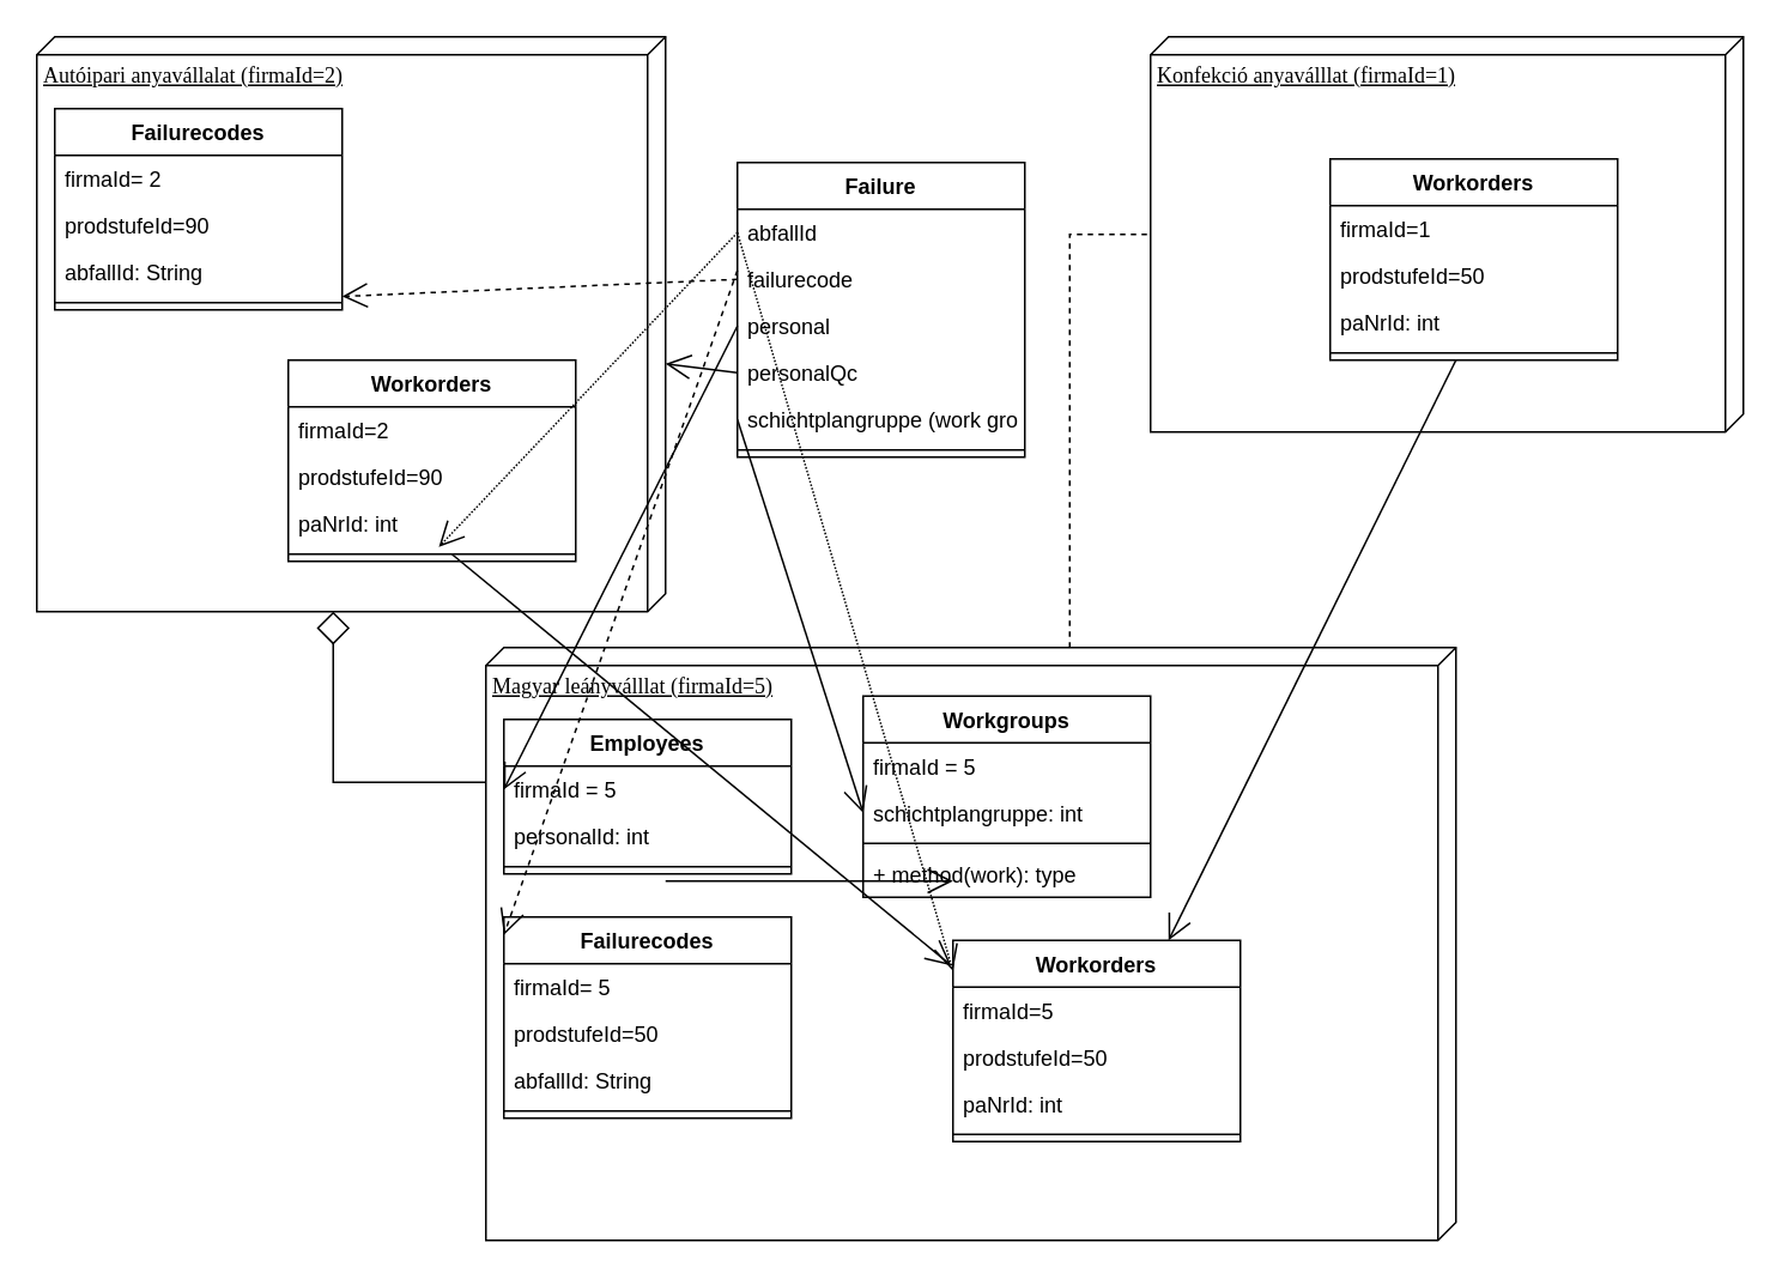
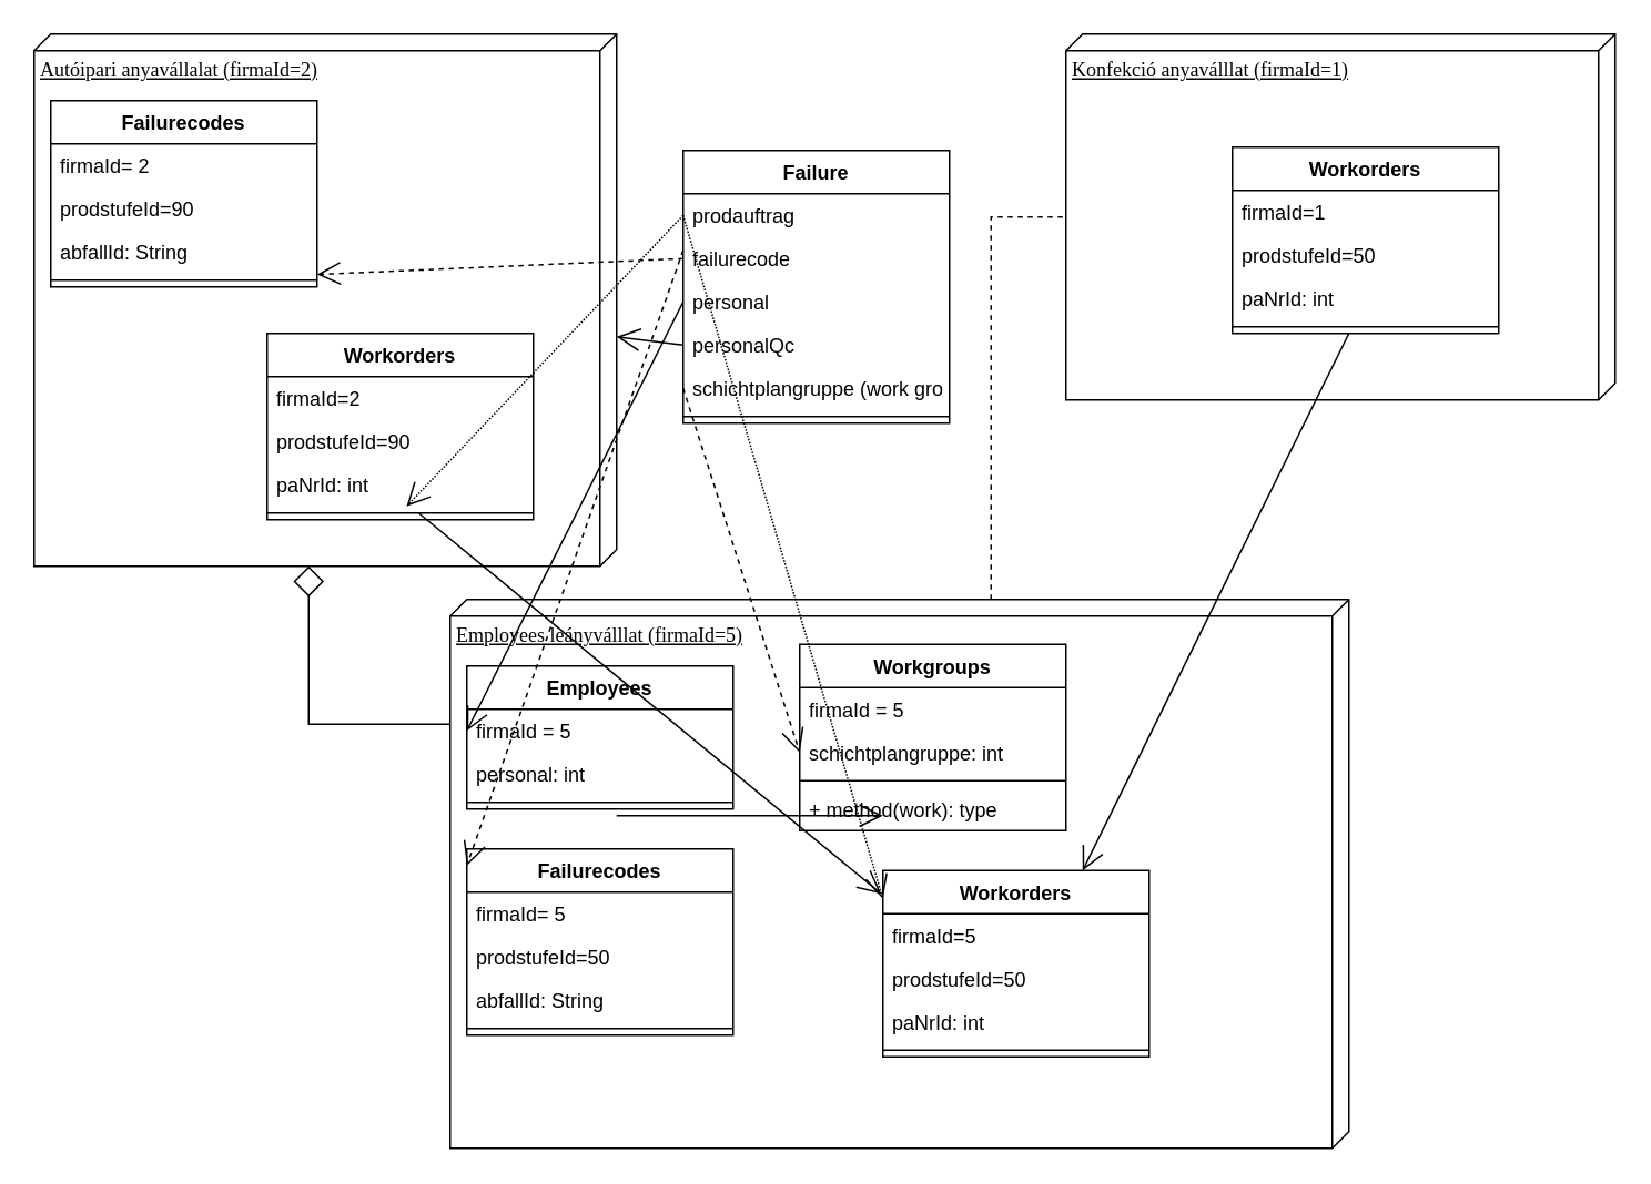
  <mxCell id="0" />
  <mxCell id="1" parent="0" />
  <mxCell id="2" value="Autóipari anyavállalat (firmaId=2)" style="verticalAlign=top;align=left;spacingTop=8;spacingLeft=2;spacingRight=12;shape=cube;size=10;direction=south;fontStyle=4;html=1;rounded=0;shadow=0;comic=0;labelBackgroundColor=none;strokeWidth=1;fontFamily=Verdana;fontSize=12" parent="1" vertex="1"><mxGeometry x="20" y="20" width="350" height="320" as="geometry" /></mxCell>
  <mxCell id="3" value="Konfekció anyaválllat (firmaId=1)" style="verticalAlign=top;align=left;spacingTop=8;spacingLeft=2;spacingRight=12;shape=cube;size=10;direction=south;fontStyle=4;html=1;rounded=0;shadow=0;comic=0;labelBackgroundColor=none;strokeWidth=1;fontFamily=Verdana;fontSize=12" parent="1" vertex="1"><mxGeometry x="640" y="20" width="330" height="220" as="geometry" /></mxCell>
- <mxCell id="4" value="Magyar leányválllat (firmaId=5)" style="verticalAlign=top;align=left;spacingTop=8;spacingLeft=2;spacingRight=12;shape=cube;size=10;direction=south;fontStyle=4;html=1;rounded=0;shadow=0;comic=0;labelBackgroundColor=none;strokeWidth=1;fontFamily=Verdana;fontSize=12" parent="1" vertex="1"><mxGeometry x="270" y="360" width="540" height="330" as="geometry" /></mxCell>
+ <mxCell id="4" value="Employees leányválllat (firmaId=5)" style="verticalAlign=top;align=left;spacingTop=8;spacingLeft=2;spacingRight=12;shape=cube;size=10;direction=south;fontStyle=4;html=1;rounded=0;shadow=0;comic=0;labelBackgroundColor=none;strokeWidth=1;fontFamily=Verdana;fontSize=12" parent="1" vertex="1"><mxGeometry x="270" y="360" width="540" height="330" as="geometry" /></mxCell>
  <mxCell id="5" style="edgeStyle=orthogonalEdgeStyle;rounded=0;html=1;labelBackgroundColor=none;startArrow=none;startFill=0;startSize=8;endArrow=none;endFill=0;endSize=16;fontFamily=Verdana;fontSize=12;dashed=1;" parent="1" source="4" target="3" edge="1"><mxGeometry relative="1" as="geometry"><Array as="points"><mxPoint x="595" y="435" /></Array></mxGeometry></mxCell>
  <mxCell id="6" style="edgeStyle=orthogonalEdgeStyle;rounded=0;html=1;labelBackgroundColor=none;startArrow=none;startFill=0;startSize=8;endArrow=diamond;endFill=0;endSize=16;fontFamily=Verdana;fontSize=12;" parent="1" source="4" target="2" edge="1"><mxGeometry relative="1" as="geometry"><Array as="points"><mxPoint x="185" y="435" /></Array></mxGeometry></mxCell>
  <mxCell id="7" value="Employees" style="swimlane;fontStyle=1;align=center;verticalAlign=top;childLayout=stackLayout;horizontal=1;startSize=26;horizontalStack=0;resizeParent=1;resizeParentMax=0;resizeLast=0;collapsible=1;marginBottom=0;" parent="1" vertex="1"><mxGeometry x="280" y="400" width="160" height="86" as="geometry" /></mxCell>
  <mxCell id="8" value="firmaId = 5" style="text;strokeColor=none;fillColor=none;align=left;verticalAlign=top;spacingLeft=4;spacingRight=4;overflow=hidden;rotatable=0;points=[[0,0.5],[1,0.5]];portConstraint=eastwest;" parent="7" vertex="1"><mxGeometry y="26" width="160" height="26" as="geometry" /></mxCell>
- <mxCell id="9" value="personalId: int" style="text;strokeColor=none;fillColor=none;align=left;verticalAlign=top;spacingLeft=4;spacingRight=4;overflow=hidden;rotatable=0;points=[[0,0.5],[1,0.5]];portConstraint=eastwest;" parent="7" vertex="1"><mxGeometry y="52" width="160" height="26" as="geometry" /></mxCell>
+ <mxCell id="9" value="personal: int" style="text;strokeColor=none;fillColor=none;align=left;verticalAlign=top;spacingLeft=4;spacingRight=4;overflow=hidden;rotatable=0;points=[[0,0.5],[1,0.5]];portConstraint=eastwest;" parent="7" vertex="1"><mxGeometry y="52" width="160" height="26" as="geometry" /></mxCell>
  <mxCell id="10" value="" style="line;strokeWidth=1;fillColor=none;align=left;verticalAlign=middle;spacingTop=-1;spacingLeft=3;spacingRight=3;rotatable=0;labelPosition=right;points=[];portConstraint=eastwest;" parent="7" vertex="1"><mxGeometry y="78" width="160" height="8" as="geometry" /></mxCell>
  <mxCell id="11" value="Workgroups" style="swimlane;fontStyle=1;align=center;verticalAlign=top;childLayout=stackLayout;horizontal=1;startSize=26;horizontalStack=0;resizeParent=1;resizeParentMax=0;resizeLast=0;collapsible=1;marginBottom=0;" parent="1" vertex="1"><mxGeometry x="480" y="387" width="160" height="112" as="geometry" /></mxCell>
  <mxCell id="12" value="firmaId = 5" style="text;strokeColor=none;fillColor=none;align=left;verticalAlign=top;spacingLeft=4;spacingRight=4;overflow=hidden;rotatable=0;points=[[0,0.5],[1,0.5]];portConstraint=eastwest;" parent="11" vertex="1"><mxGeometry y="26" width="160" height="26" as="geometry" /></mxCell>
  <mxCell id="13" value="schichtplangruppe: int" style="text;strokeColor=none;fillColor=none;align=left;verticalAlign=top;spacingLeft=4;spacingRight=4;overflow=hidden;rotatable=0;points=[[0,0.5],[1,0.5]];portConstraint=eastwest;" parent="11" vertex="1"><mxGeometry y="52" width="160" height="26" as="geometry" /></mxCell>
  <mxCell id="14" value="" style="line;strokeWidth=1;fillColor=none;align=left;verticalAlign=middle;spacingTop=-1;spacingLeft=3;spacingRight=3;rotatable=0;labelPosition=right;points=[];portConstraint=eastwest;" parent="11" vertex="1"><mxGeometry y="78" width="160" height="8" as="geometry" /></mxCell>
  <mxCell id="15" value="+ method(work): type" style="text;strokeColor=none;fillColor=none;align=left;verticalAlign=top;spacingLeft=4;spacingRight=4;overflow=hidden;rotatable=0;points=[[0,0.5],[1,0.5]];portConstraint=eastwest;" parent="11" vertex="1"><mxGeometry y="86" width="160" height="26" as="geometry" /></mxCell>
  <mxCell id="16" value="Failurecodes" style="swimlane;fontStyle=1;align=center;verticalAlign=top;childLayout=stackLayout;horizontal=1;startSize=26;horizontalStack=0;resizeParent=1;resizeParentMax=0;resizeLast=0;collapsible=1;marginBottom=0;" parent="1" vertex="1"><mxGeometry x="280" y="510" width="160" height="112" as="geometry" /></mxCell>
  <mxCell id="17" value="firmaId= 5" style="text;strokeColor=none;fillColor=none;align=left;verticalAlign=top;spacingLeft=4;spacingRight=4;overflow=hidden;rotatable=0;points=[[0,0.5],[1,0.5]];portConstraint=eastwest;" parent="16" vertex="1"><mxGeometry y="26" width="160" height="26" as="geometry" /></mxCell>
  <mxCell id="18" value="prodstufeId=50" style="text;strokeColor=none;fillColor=none;align=left;verticalAlign=top;spacingLeft=4;spacingRight=4;overflow=hidden;rotatable=0;points=[[0,0.5],[1,0.5]];portConstraint=eastwest;" parent="16" vertex="1"><mxGeometry y="52" width="160" height="26" as="geometry" /></mxCell>
  <mxCell id="19" value="abfallId: String" style="text;strokeColor=none;fillColor=none;align=left;verticalAlign=top;spacingLeft=4;spacingRight=4;overflow=hidden;rotatable=0;points=[[0,0.5],[1,0.5]];portConstraint=eastwest;" parent="16" vertex="1"><mxGeometry y="78" width="160" height="26" as="geometry" /></mxCell>
  <mxCell id="20" value="" style="line;strokeWidth=1;fillColor=none;align=left;verticalAlign=middle;spacingTop=-1;spacingLeft=3;spacingRight=3;rotatable=0;labelPosition=right;points=[];portConstraint=eastwest;" parent="16" vertex="1"><mxGeometry y="104" width="160" height="8" as="geometry" /></mxCell>
  <mxCell id="21" value="Workorders" style="swimlane;fontStyle=1;align=center;verticalAlign=top;childLayout=stackLayout;horizontal=1;startSize=26;horizontalStack=0;resizeParent=1;resizeParentMax=0;resizeLast=0;collapsible=1;marginBottom=0;" parent="1" vertex="1"><mxGeometry x="530" y="523" width="160" height="112" as="geometry" /></mxCell>
  <mxCell id="22" value="firmaId=5" style="text;strokeColor=none;fillColor=none;align=left;verticalAlign=top;spacingLeft=4;spacingRight=4;overflow=hidden;rotatable=0;points=[[0,0.5],[1,0.5]];portConstraint=eastwest;" parent="21" vertex="1"><mxGeometry y="26" width="160" height="26" as="geometry" /></mxCell>
  <mxCell id="23" value="prodstufeId=50" style="text;strokeColor=none;fillColor=none;align=left;verticalAlign=top;spacingLeft=4;spacingRight=4;overflow=hidden;rotatable=0;points=[[0,0.5],[1,0.5]];portConstraint=eastwest;" parent="21" vertex="1"><mxGeometry y="52" width="160" height="26" as="geometry" /></mxCell>
  <mxCell id="24" value="paNrId: int" style="text;strokeColor=none;fillColor=none;align=left;verticalAlign=top;spacingLeft=4;spacingRight=4;overflow=hidden;rotatable=0;points=[[0,0.5],[1,0.5]];portConstraint=eastwest;" parent="21" vertex="1"><mxGeometry y="78" width="160" height="26" as="geometry" /></mxCell>
  <mxCell id="25" value="" style="line;strokeWidth=1;fillColor=none;align=left;verticalAlign=middle;spacingTop=-1;spacingLeft=3;spacingRight=3;rotatable=0;labelPosition=right;points=[];portConstraint=eastwest;" parent="21" vertex="1"><mxGeometry y="104" width="160" height="8" as="geometry" /></mxCell>
  <mxCell id="26" value="Failurecodes" style="swimlane;fontStyle=1;align=center;verticalAlign=top;childLayout=stackLayout;horizontal=1;startSize=26;horizontalStack=0;resizeParent=1;resizeParentMax=0;resizeLast=0;collapsible=1;marginBottom=0;" parent="1" vertex="1"><mxGeometry x="30" y="60" width="160" height="112" as="geometry" /></mxCell>
  <mxCell id="27" value="firmaId= 2" style="text;strokeColor=none;fillColor=none;align=left;verticalAlign=top;spacingLeft=4;spacingRight=4;overflow=hidden;rotatable=0;points=[[0,0.5],[1,0.5]];portConstraint=eastwest;" parent="26" vertex="1"><mxGeometry y="26" width="160" height="26" as="geometry" /></mxCell>
  <mxCell id="28" value="prodstufeId=90" style="text;strokeColor=none;fillColor=none;align=left;verticalAlign=top;spacingLeft=4;spacingRight=4;overflow=hidden;rotatable=0;points=[[0,0.5],[1,0.5]];portConstraint=eastwest;" parent="26" vertex="1"><mxGeometry y="52" width="160" height="26" as="geometry" /></mxCell>
  <mxCell id="29" value="abfallId: String" style="text;strokeColor=none;fillColor=none;align=left;verticalAlign=top;spacingLeft=4;spacingRight=4;overflow=hidden;rotatable=0;points=[[0,0.5],[1,0.5]];portConstraint=eastwest;" parent="26" vertex="1"><mxGeometry y="78" width="160" height="26" as="geometry" /></mxCell>
  <mxCell id="30" value="" style="line;strokeWidth=1;fillColor=none;align=left;verticalAlign=middle;spacingTop=-1;spacingLeft=3;spacingRight=3;rotatable=0;labelPosition=right;points=[];portConstraint=eastwest;" parent="26" vertex="1"><mxGeometry y="104" width="160" height="8" as="geometry" /></mxCell>
  <mxCell id="31" value="Workorders" style="swimlane;fontStyle=1;align=center;verticalAlign=top;childLayout=stackLayout;horizontal=1;startSize=26;horizontalStack=0;resizeParent=1;resizeParentMax=0;resizeLast=0;collapsible=1;marginBottom=0;" parent="1" vertex="1"><mxGeometry x="160" y="200" width="160" height="112" as="geometry" /></mxCell>
  <mxCell id="32" value="firmaId=2" style="text;strokeColor=none;fillColor=none;align=left;verticalAlign=top;spacingLeft=4;spacingRight=4;overflow=hidden;rotatable=0;points=[[0,0.5],[1,0.5]];portConstraint=eastwest;" parent="31" vertex="1"><mxGeometry y="26" width="160" height="26" as="geometry" /></mxCell>
  <mxCell id="33" value="prodstufeId=90" style="text;strokeColor=none;fillColor=none;align=left;verticalAlign=top;spacingLeft=4;spacingRight=4;overflow=hidden;rotatable=0;points=[[0,0.5],[1,0.5]];portConstraint=eastwest;" parent="31" vertex="1"><mxGeometry y="52" width="160" height="26" as="geometry" /></mxCell>
  <mxCell id="34" value="paNrId: int" style="text;strokeColor=none;fillColor=none;align=left;verticalAlign=top;spacingLeft=4;spacingRight=4;overflow=hidden;rotatable=0;points=[[0,0.5],[1,0.5]];portConstraint=eastwest;" parent="31" vertex="1"><mxGeometry y="78" width="160" height="26" as="geometry" /></mxCell>
  <mxCell id="35" value="" style="line;strokeWidth=1;fillColor=none;align=left;verticalAlign=middle;spacingTop=-1;spacingLeft=3;spacingRight=3;rotatable=0;labelPosition=right;points=[];portConstraint=eastwest;" parent="31" vertex="1"><mxGeometry y="104" width="160" height="8" as="geometry" /></mxCell>
  <mxCell id="36" value="Workorders" style="swimlane;fontStyle=1;align=center;verticalAlign=top;childLayout=stackLayout;horizontal=1;startSize=26;horizontalStack=0;resizeParent=1;resizeParentMax=0;resizeLast=0;collapsible=1;marginBottom=0;" parent="1" vertex="1"><mxGeometry x="740" y="88" width="160" height="112" as="geometry" /></mxCell>
  <mxCell id="37" value="firmaId=1" style="text;strokeColor=none;fillColor=none;align=left;verticalAlign=top;spacingLeft=4;spacingRight=4;overflow=hidden;rotatable=0;points=[[0,0.5],[1,0.5]];portConstraint=eastwest;" parent="36" vertex="1"><mxGeometry y="26" width="160" height="26" as="geometry" /></mxCell>
  <mxCell id="38" value="prodstufeId=50" style="text;strokeColor=none;fillColor=none;align=left;verticalAlign=top;spacingLeft=4;spacingRight=4;overflow=hidden;rotatable=0;points=[[0,0.5],[1,0.5]];portConstraint=eastwest;" parent="36" vertex="1"><mxGeometry y="52" width="160" height="26" as="geometry" /></mxCell>
  <mxCell id="39" value="paNrId: int" style="text;strokeColor=none;fillColor=none;align=left;verticalAlign=top;spacingLeft=4;spacingRight=4;overflow=hidden;rotatable=0;points=[[0,0.5],[1,0.5]];portConstraint=eastwest;" parent="36" vertex="1"><mxGeometry y="78" width="160" height="26" as="geometry" /></mxCell>
  <mxCell id="40" value="" style="line;strokeWidth=1;fillColor=none;align=left;verticalAlign=middle;spacingTop=-1;spacingLeft=3;spacingRight=3;rotatable=0;labelPosition=right;points=[];portConstraint=eastwest;" parent="36" vertex="1"><mxGeometry y="104" width="160" height="8" as="geometry" /></mxCell>
  <mxCell id="41" value="" style="endArrow=open;endFill=1;endSize=12;html=1;rounded=0;exitX=0.569;exitY=0.5;exitDx=0;exitDy=0;exitPerimeter=0;entryX=-0.006;entryY=0.125;entryDx=0;entryDy=0;entryPerimeter=0;" parent="1" source="35" target="21" edge="1"><mxGeometry width="160" relative="1" as="geometry"><mxPoint x="50" y="450" as="sourcePoint" /><mxPoint x="210" y="450" as="targetPoint" /></mxGeometry></mxCell>
  <mxCell id="42" value="" style="endArrow=open;endFill=1;endSize=12;html=1;rounded=0;entryX=0.75;entryY=0;entryDx=0;entryDy=0;" parent="1" target="21" edge="1"><mxGeometry width="160" relative="1" as="geometry"><mxPoint x="810" y="200" as="sourcePoint" /><mxPoint x="900" y="320" as="targetPoint" /></mxGeometry></mxCell>
  <mxCell id="43" value="Failure" style="swimlane;fontStyle=1;align=center;verticalAlign=top;childLayout=stackLayout;horizontal=1;startSize=26;horizontalStack=0;resizeParent=1;resizeParentMax=0;resizeLast=0;collapsible=1;marginBottom=0;" parent="1" vertex="1"><mxGeometry x="410" y="90" width="160" height="164" as="geometry" /></mxCell>
- <mxCell id="44" value="abfallId" style="text;strokeColor=none;fillColor=none;align=left;verticalAlign=top;spacingLeft=4;spacingRight=4;overflow=hidden;rotatable=0;points=[[0,0.5],[1,0.5]];portConstraint=eastwest;" parent="43" vertex="1"><mxGeometry y="26" width="160" height="26" as="geometry" /></mxCell>
+ <mxCell id="44" value="prodauftrag" style="text;strokeColor=none;fillColor=none;align=left;verticalAlign=top;spacingLeft=4;spacingRight=4;overflow=hidden;rotatable=0;points=[[0,0.5],[1,0.5]];portConstraint=eastwest;" parent="43" vertex="1"><mxGeometry y="26" width="160" height="26" as="geometry" /></mxCell>
  <mxCell id="45" value="failurecode" style="text;strokeColor=none;fillColor=none;align=left;verticalAlign=top;spacingLeft=4;spacingRight=4;overflow=hidden;rotatable=0;points=[[0,0.5],[1,0.5]];portConstraint=eastwest;" parent="43" vertex="1"><mxGeometry y="52" width="160" height="26" as="geometry" /></mxCell>
  <mxCell id="46" value="personal" style="text;strokeColor=none;fillColor=none;align=left;verticalAlign=top;spacingLeft=4;spacingRight=4;overflow=hidden;rotatable=0;points=[[0,0.5],[1,0.5]];portConstraint=eastwest;" parent="43" vertex="1"><mxGeometry y="78" width="160" height="26" as="geometry" /></mxCell>
  <mxCell id="47" value="personalQc" style="text;strokeColor=none;fillColor=none;align=left;verticalAlign=top;spacingLeft=4;spacingRight=4;overflow=hidden;rotatable=0;points=[[0,0.5],[1,0.5]];portConstraint=eastwest;" parent="43" vertex="1"><mxGeometry y="104" width="160" height="26" as="geometry" /></mxCell>
  <mxCell id="48" value="schichtplangruppe (work group)" style="text;strokeColor=none;fillColor=none;align=left;verticalAlign=top;spacingLeft=4;spacingRight=4;overflow=hidden;rotatable=0;points=[[0,0.5],[1,0.5]];portConstraint=eastwest;" parent="43" vertex="1"><mxGeometry y="130" width="160" height="26" as="geometry" /></mxCell>
  <mxCell id="49" value="" style="line;strokeWidth=1;fillColor=none;align=left;verticalAlign=middle;spacingTop=-1;spacingLeft=3;spacingRight=3;rotatable=0;labelPosition=right;points=[];portConstraint=eastwest;" parent="43" vertex="1"><mxGeometry y="156" width="160" height="8" as="geometry" /></mxCell>
  <mxCell id="50" value="" style="endArrow=open;endFill=1;endSize=12;html=1;rounded=0;exitX=0;exitY=0.5;exitDx=0;exitDy=0;dashed=1;dashPattern=1 1;" parent="1" source="44" edge="1"><mxGeometry width="160" relative="1" as="geometry"><mxPoint x="120" y="510" as="sourcePoint" /><mxPoint x="530" y="540" as="targetPoint" /></mxGeometry></mxCell>
  <mxCell id="51" value="" style="endArrow=open;endFill=1;endSize=12;html=1;rounded=0;" parent="1" edge="1"><mxGeometry width="160" relative="1" as="geometry"><mxPoint x="370" y="490" as="sourcePoint" /><mxPoint x="530" y="490" as="targetPoint" /></mxGeometry></mxCell>
  <mxCell id="52" value="" style="endArrow=open;endFill=1;endSize=12;html=1;rounded=0;exitX=0;exitY=0.5;exitDx=0;exitDy=0;dashed=1;dashPattern=1 1;" parent="1" source="44" target="35" edge="1"><mxGeometry width="160" relative="1" as="geometry"><mxPoint x="110" y="590" as="sourcePoint" /><mxPoint x="270" y="590" as="targetPoint" /></mxGeometry></mxCell>
  <mxCell id="53" value="" style="endArrow=open;endFill=1;endSize=12;html=1;rounded=0;exitX=0;exitY=0.5;exitDx=0;exitDy=0;dashed=1;" parent="1" source="45" target="30" edge="1"><mxGeometry width="160" relative="1" as="geometry"><mxPoint x="-50" y="400" as="sourcePoint" /><mxPoint x="110" y="400" as="targetPoint" /></mxGeometry></mxCell>
  <mxCell id="54" value="" style="endArrow=open;endFill=1;endSize=12;html=1;rounded=0;dashed=1;" parent="1" edge="1"><mxGeometry width="160" relative="1" as="geometry"><mxPoint x="410" y="150" as="sourcePoint" /><mxPoint x="280" y="520" as="targetPoint" /></mxGeometry></mxCell>
  <mxCell id="55" value="" style="endArrow=open;endFill=1;endSize=12;html=1;rounded=0;exitX=0;exitY=0.5;exitDx=0;exitDy=0;" parent="1" source="47" target="2" edge="1"><mxGeometry width="160" relative="1" as="geometry"><mxPoint x="370" y="490" as="sourcePoint" /><mxPoint x="530" y="490" as="targetPoint" /></mxGeometry></mxCell>
  <mxCell id="56" value="" style="endArrow=open;endFill=1;endSize=12;html=1;rounded=0;entryX=0;entryY=0.5;entryDx=0;entryDy=0;exitX=0;exitY=0.5;exitDx=0;exitDy=0;" parent="1" source="46" target="8" edge="1"><mxGeometry width="160" relative="1" as="geometry"><mxPoint x="120" y="540" as="sourcePoint" /><mxPoint x="280" y="540" as="targetPoint" /></mxGeometry></mxCell>
- <mxCell id="57" value="" style="endArrow=open;endFill=1;endSize=12;html=1;rounded=0;entryX=0;entryY=0.5;entryDx=0;entryDy=0;exitX=0;exitY=0.5;exitDx=0;exitDy=0;" parent="1" source="48" target="13" edge="1"><mxGeometry width="160" relative="1" as="geometry"><mxPoint x="120" y="590" as="sourcePoint" /><mxPoint x="280" y="590" as="targetPoint" /></mxGeometry></mxCell>
+ <mxCell id="57" value="" style="endArrow=open;endFill=1;endSize=12;html=1;rounded=0;entryX=0;entryY=0.5;entryDx=0;entryDy=0;exitX=0;exitY=0.5;exitDx=0;exitDy=0;dashed=1;" parent="1" source="48" target="13" edge="1"><mxGeometry width="160" relative="1" as="geometry"><mxPoint x="120" y="590" as="sourcePoint" /><mxPoint x="280" y="590" as="targetPoint" /></mxGeometry></mxCell>
